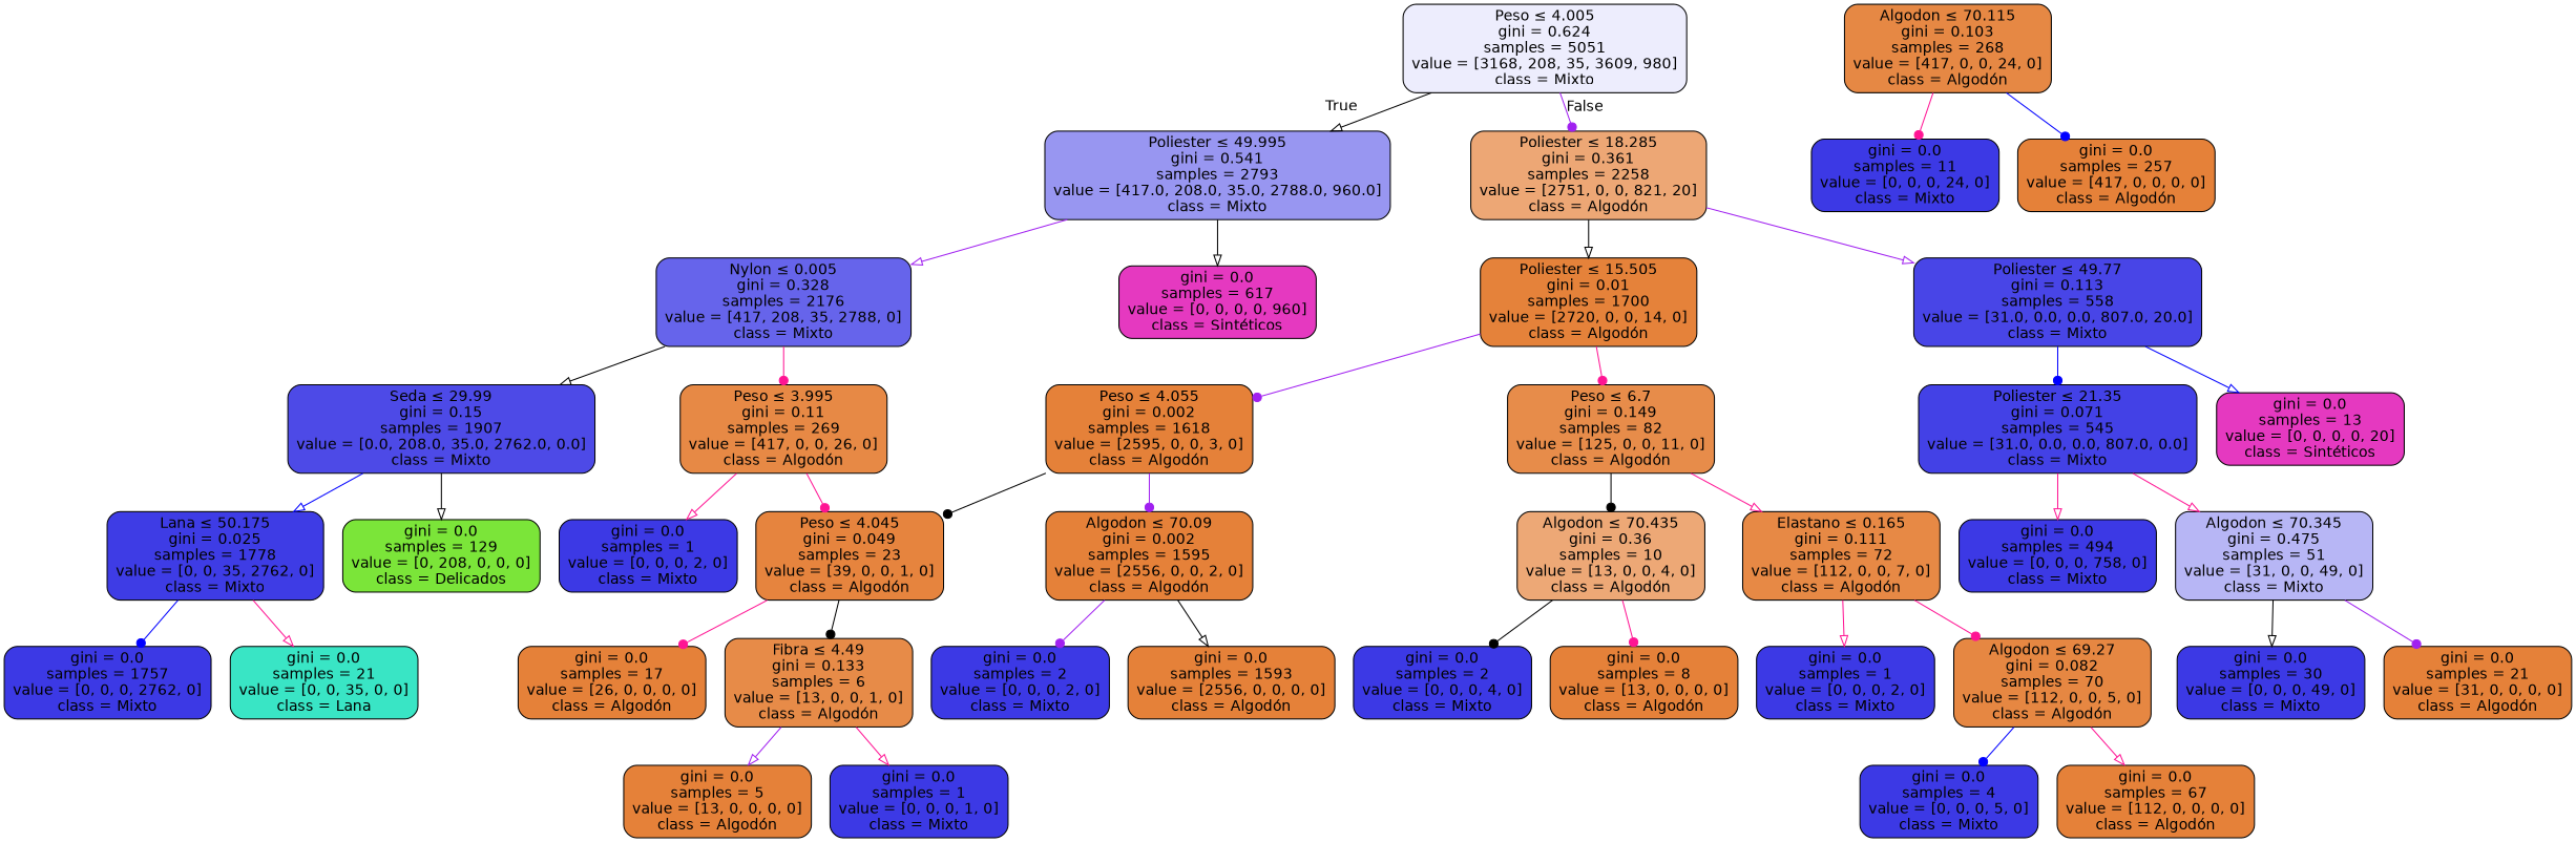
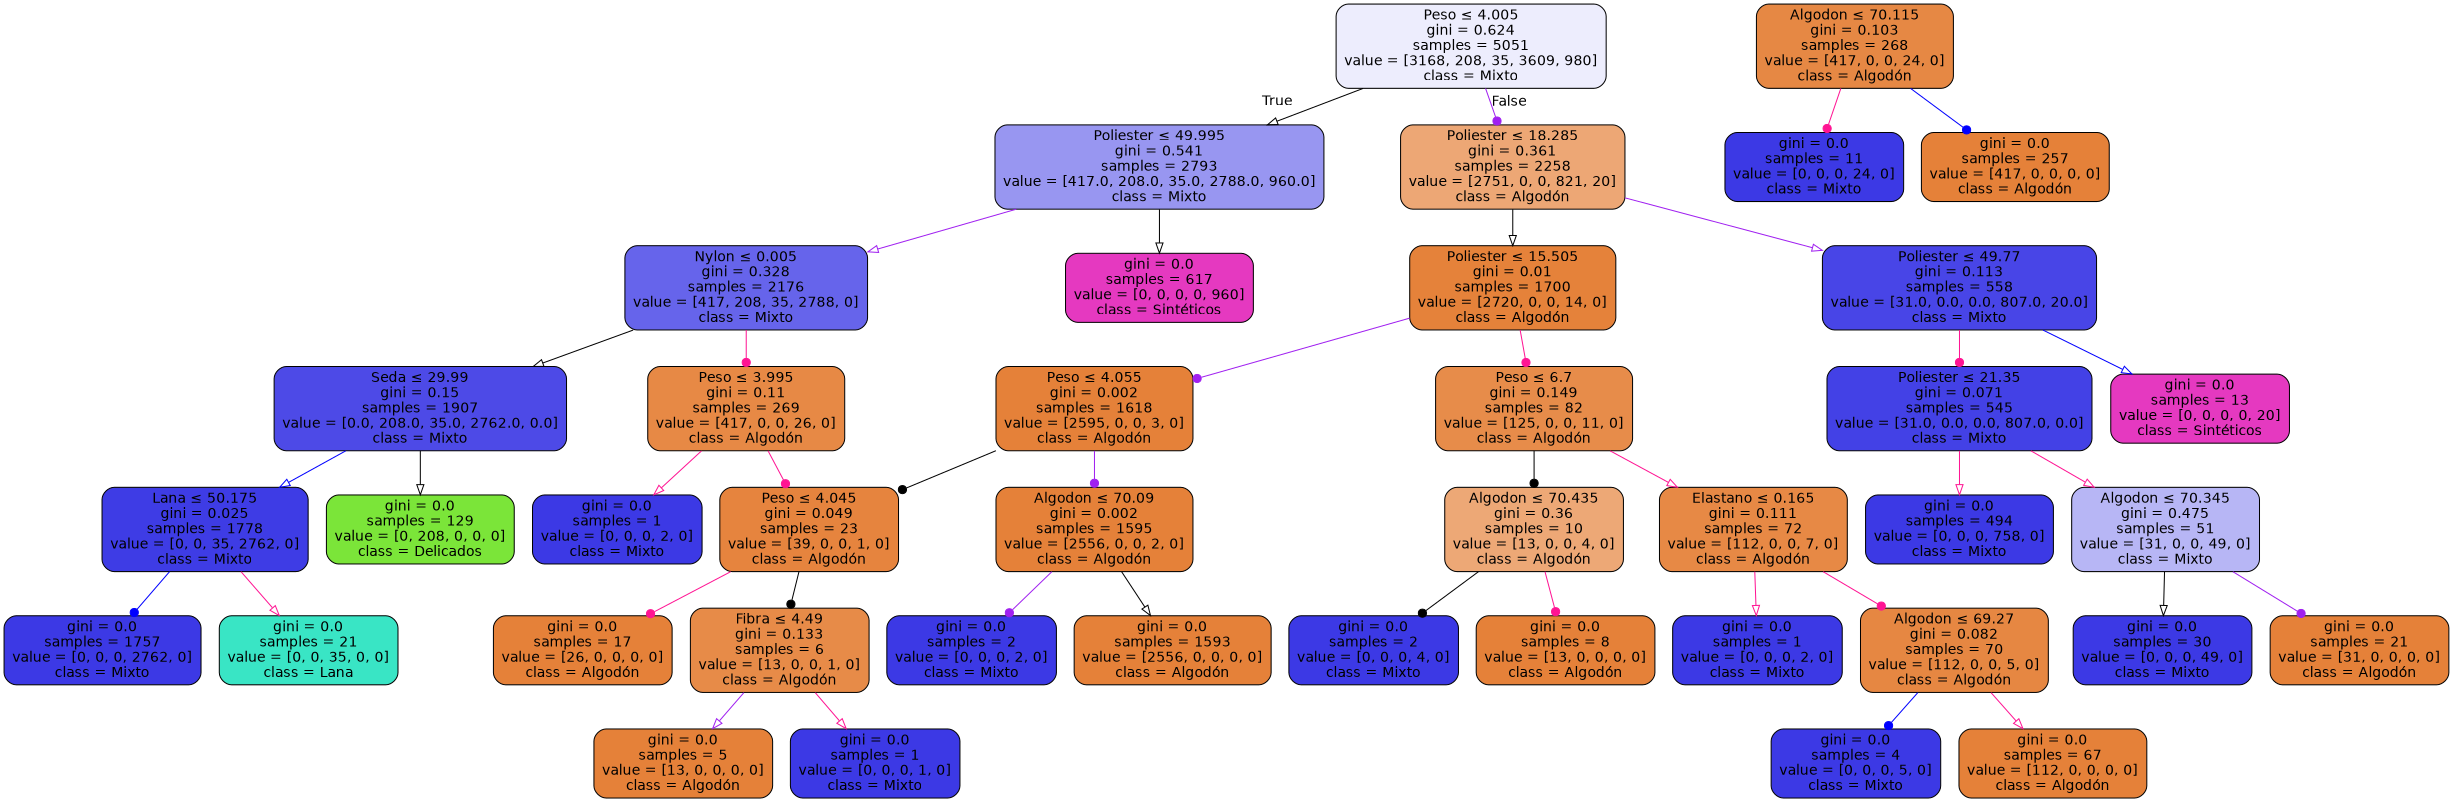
  digraph {
    node [color=black fillcolor="#3c39e5" fontname=helvetica shape=box style="filled, rounded"]
    edge [arrowhead=onormal color=deeppink fontname=helvetica]
    n1 [fillcolor="#ededfd" label=<Peso &le; 4.005<br/>gini = 0.624<br/>samples = 5051<br/>value = [3168, 208, 35, 3609, 980]<br/>class = Mixto>]
    n2 [fillcolor="#9896f1" label=<Poliester &le; 49.995<br/>gini = 0.541<br/>samples = 2793<br/>value = [417.0, 208.0, 35.0, 2788.0, 960.0]<br/>class = Mixto>]
    n3 [fillcolor="#eda775" label=<Poliester &le; 18.285<br/>gini = 0.361<br/>samples = 2258<br/>value = [2751, 0, 0, 821, 20]<br/>class = Algodón>]
    n4 [fillcolor="#6664eb" label=<Nylon &le; 0.005<br/>gini = 0.328<br/>samples = 2176<br/>value = [417, 208, 35, 2788, 0]<br/>class = Mixto>]
    n5 [fillcolor="#e539c0" label=<gini = 0.0<br/>samples = 617<br/>value = [0, 0, 0, 0, 960]<br/>class = Sintéticos>]
    n6 [fillcolor="#e5823a" label=<Poliester &le; 15.505<br/>gini = 0.01<br/>samples = 1700<br/>value = [2720, 0, 0, 14, 0]<br/>class = Algodón>]
    n7 [fillcolor="#4845e7" label=<Poliester &le; 49.77<br/>gini = 0.113<br/>samples = 558<br/>value = [31.0, 0.0, 0.0, 807.0, 20.0]<br/>class = Mixto>]
    n8 [fillcolor="#e78945" label=<Peso &le; 3.995<br/>gini = 0.11<br/>samples = 269<br/>value = [417, 0, 0, 26, 0]<br/>class = Algodón>]
    n9 [fillcolor="#4d4ae7" label=<Seda &le; 29.99<br/>gini = 0.15<br/>samples = 1907<br/>value = [0.0, 208.0, 35.0, 2762.0, 0.0]<br/>class = Mixto>]
    n10 [label=<gini = 0.0<br/>samples = 1<br/>value = [0, 0, 0, 2, 0]<br/>class = Mixto>]
    n11 [fillcolor="#e6843e" label=<Peso &le; 4.045<br/>gini = 0.049<br/>samples = 23<br/>value = [39, 0, 0, 1, 0]<br/>class = Algodón>]
    n12 [fillcolor="#3e3ce5" label=<Lana &le; 50.175<br/>gini = 0.025<br/>samples = 1778<br/>value = [0, 0, 35, 2762, 0]<br/>class = Mixto>]
    n13 [fillcolor="#7be539" label=<gini = 0.0<br/>samples = 129<br/>value = [0, 208, 0, 0, 0]<br/>class = Delicados>]
    n14 [fillcolor="#e68844" label=<Algodon &le; 70.115<br/>gini = 0.103<br/>samples = 268<br/>value = [417, 0, 0, 24, 0]<br/>class = Algodón>]
    n15 [label=<gini = 0.0<br/>samples = 11<br/>value = [0, 0, 0, 24, 0]<br/>class = Mixto>]
    n16 [fillcolor="#e58139" label=<gini = 0.0<br/>samples = 257<br/>value = [417, 0, 0, 0, 0]<br/>class = Algodón>]
    n17 [label=<gini = 0.0<br/>samples = 1757<br/>value = [0, 0, 0, 2762, 0]<br/>class = Mixto>]
    n18 [fillcolor="#39e5c5" label=<gini = 0.0<br/>samples = 21<br/>value = [0, 0, 35, 0, 0]<br/>class = Lana>]
    n19 [fillcolor="#e58139" label=<Peso &le; 4.055<br/>gini = 0.002<br/>samples = 1618<br/>value = [2595, 0, 0, 3, 0]<br/>class = Algodón>]
    n20 [fillcolor="#e78c4a" label=<Peso &le; 6.7<br/>gini = 0.149<br/>samples = 82<br/>value = [125, 0, 0, 11, 0]<br/>class = Algodón>]
    n21 [fillcolor="#4341e6" label=<Poliester &le; 21.35<br/>gini = 0.071<br/>samples = 545<br/>value = [31.0, 0.0, 0.0, 807.0, 0.0]<br/>class = Mixto>]
    n22 [fillcolor="#e539c0" label=<gini = 0.0<br/>samples = 13<br/>value = [0, 0, 0, 0, 20]<br/>class = Sintéticos>]
    n23 [fillcolor="#e58139" label=<Algodon &le; 70.09<br/>gini = 0.002<br/>samples = 1595<br/>value = [2556, 0, 0, 2, 0]<br/>class = Algodón>]
    n24 [fillcolor="#e78945" label=<Elastano &le; 0.165<br/>gini = 0.111<br/>samples = 72<br/>value = [112, 0, 0, 7, 0]<br/>class = Algodón>]
    n25 [fillcolor="#eda876" label=<Algodon &le; 70.435<br/>gini = 0.36<br/>samples = 10<br/>value = [13, 0, 0, 4, 0]<br/>class = Algodón>]
    n26 [fillcolor="#e58139" label=<gini = 0.0<br/>samples = 17<br/>value = [26, 0, 0, 0, 0]<br/>class = Algodón>]
    n27 [fillcolor="#e78b48" label=<Fibra &le; 4.49<br/>gini = 0.133<br/>samples = 6<br/>value = [13, 0, 0, 1, 0]<br/>class = Algodón>]
    n28 [label=<gini = 0.0<br/>samples = 2<br/>value = [0, 0, 0, 2, 0]<br/>class = Mixto>]
    n29 [fillcolor="#e58139" label=<gini = 0.0<br/>samples = 1593<br/>value = [2556, 0, 0, 0, 0]<br/>class = Algodón>]
    n30 [fillcolor="#e58139" label=<gini = 0.0<br/>samples = 5<br/>value = [13, 0, 0, 0, 0]<br/>class = Algodón>]
    n31 [label=<gini = 0.0<br/>samples = 1<br/>value = [0, 0, 0, 1, 0]<br/>class = Mixto>]
    n32 [label=<gini = 0.0<br/>samples = 1<br/>value = [0, 0, 0, 2, 0]<br/>class = Mixto>]
    n33 [fillcolor="#e68742" label=<Algodon &le; 69.27<br/>gini = 0.082<br/>samples = 70<br/>value = [112, 0, 0, 5, 0]<br/>class = Algodón>]
    n34 [label=<gini = 0.0<br/>samples = 2<br/>value = [0, 0, 0, 4, 0]<br/>class = Mixto>]
    n35 [fillcolor="#e58139" label=<gini = 0.0<br/>samples = 8<br/>value = [13, 0, 0, 0, 0]<br/>class = Algodón>]
    n36 [label=<gini = 0.0<br/>samples = 4<br/>value = [0, 0, 0, 5, 0]<br/>class = Mixto>]
    n37 [fillcolor="#e58139" label=<gini = 0.0<br/>samples = 67<br/>value = [112, 0, 0, 0, 0]<br/>class = Algodón>]
    n38 [fillcolor="#b7b6f5" label=<Algodon &le; 70.345<br/>gini = 0.475<br/>samples = 51<br/>value = [31, 0, 0, 49, 0]<br/>class = Mixto>]
    n39 [label=<gini = 0.0<br/>samples = 494<br/>value = [0, 0, 0, 758, 0]<br/>class = Mixto>]
    n40 [label=<gini = 0.0<br/>samples = 30<br/>value = [0, 0, 0, 49, 0]<br/>class = Mixto>]
    n41 [fillcolor="#e58139" label=<gini = 0.0<br/>samples = 21<br/>value = [31, 0, 0, 0, 0]<br/>class = Algodón>]
    n1 -> n2 [color=black headlabel=True labelangle=45 labeldistance=2.5]
    n1 -> n3 [arrowhead=dot color=purple headlabel=False labelangle=-45 labeldistance=2.5]
    n2 -> n4 [color=purple]
    n2 -> n5 [color=black]
    n3 -> n6 [color=black]
    n3 -> n7 [color=purple]
    n4 -> n8 [arrowhead=dot]
    n4 -> n9 [color=black]
    n6 -> n19 [arrowhead=dot color=purple]
    n6 -> n20 [arrowhead=dot]
-   n7 -> n21 [arrowhead=dot color=blue]
+   n7 -> n21 [arrowhead=dot]
    n7 -> n22 [color=blue]
    n8 -> n10
    n8 -> n11 [arrowhead=dot]
    n9 -> n12 [color=blue]
    n9 -> n13 [color=black]
    n11 -> n26 [arrowhead=dot]
    n11 -> n27 [arrowhead=dot color=black]
    n12 -> n17 [arrowhead=dot color=blue]
    n12 -> n18
    n14 -> n15 [arrowhead=dot]
    n14 -> n16 [arrowhead=dot color=blue]
    n19 -> n11 [arrowhead=dot color=black]
    n19 -> n23 [arrowhead=dot color=purple]
    n20 -> n24
    n20 -> n25 [arrowhead=dot color=black]
    n21 -> n38
    n21 -> n39
    n23 -> n28 [arrowhead=dot color=purple]
    n23 -> n29 [color=black]
    n24 -> n32
    n24 -> n33 [arrowhead=dot]
    n25 -> n34 [arrowhead=dot color=black]
    n25 -> n35 [arrowhead=dot]
    n27 -> n30 [color=purple]
    n27 -> n31
    n33 -> n36 [arrowhead=dot color=blue]
    n33 -> n37
    n38 -> n40 [color=black]
    n38 -> n41 [arrowhead=dot color=purple]
  }
